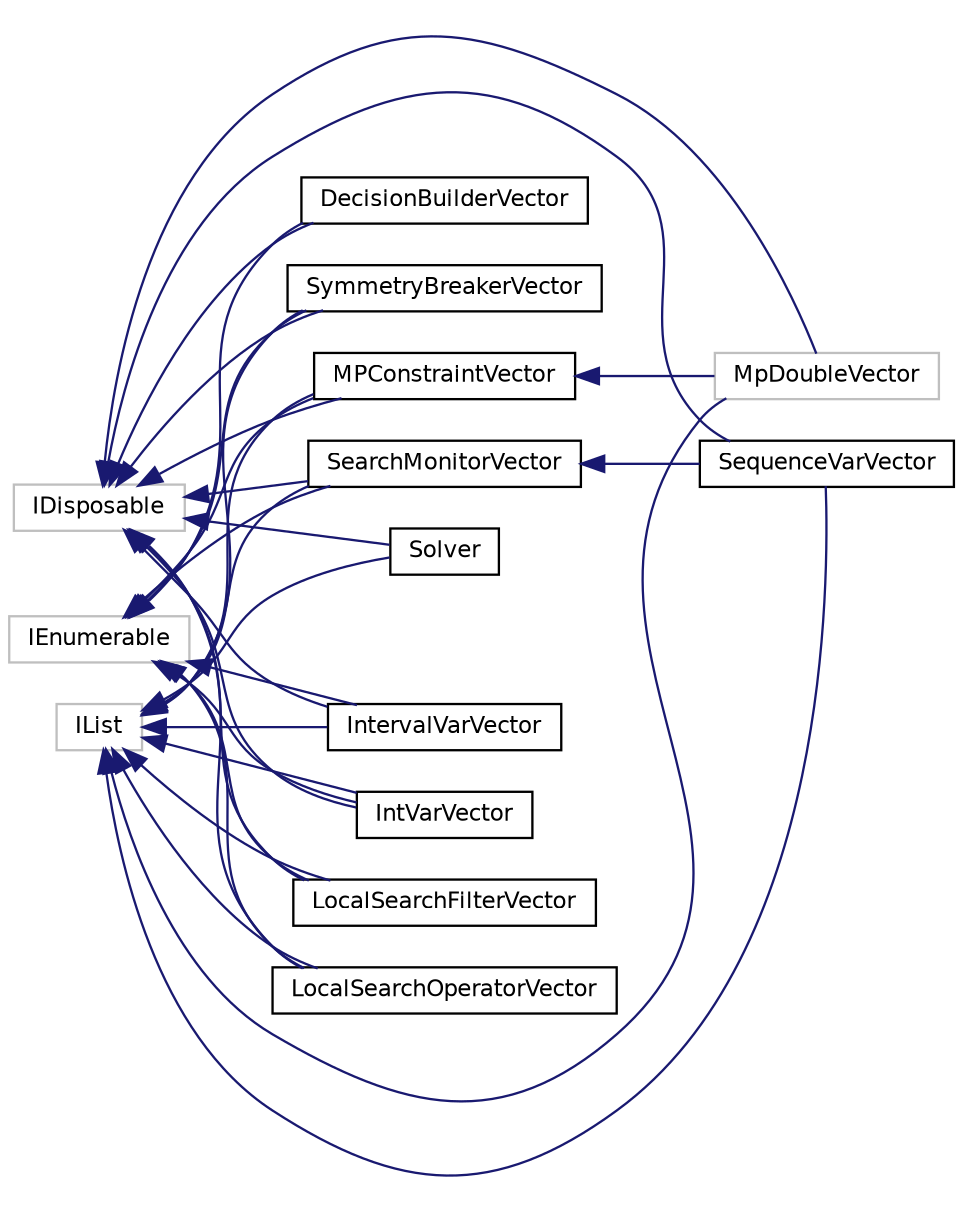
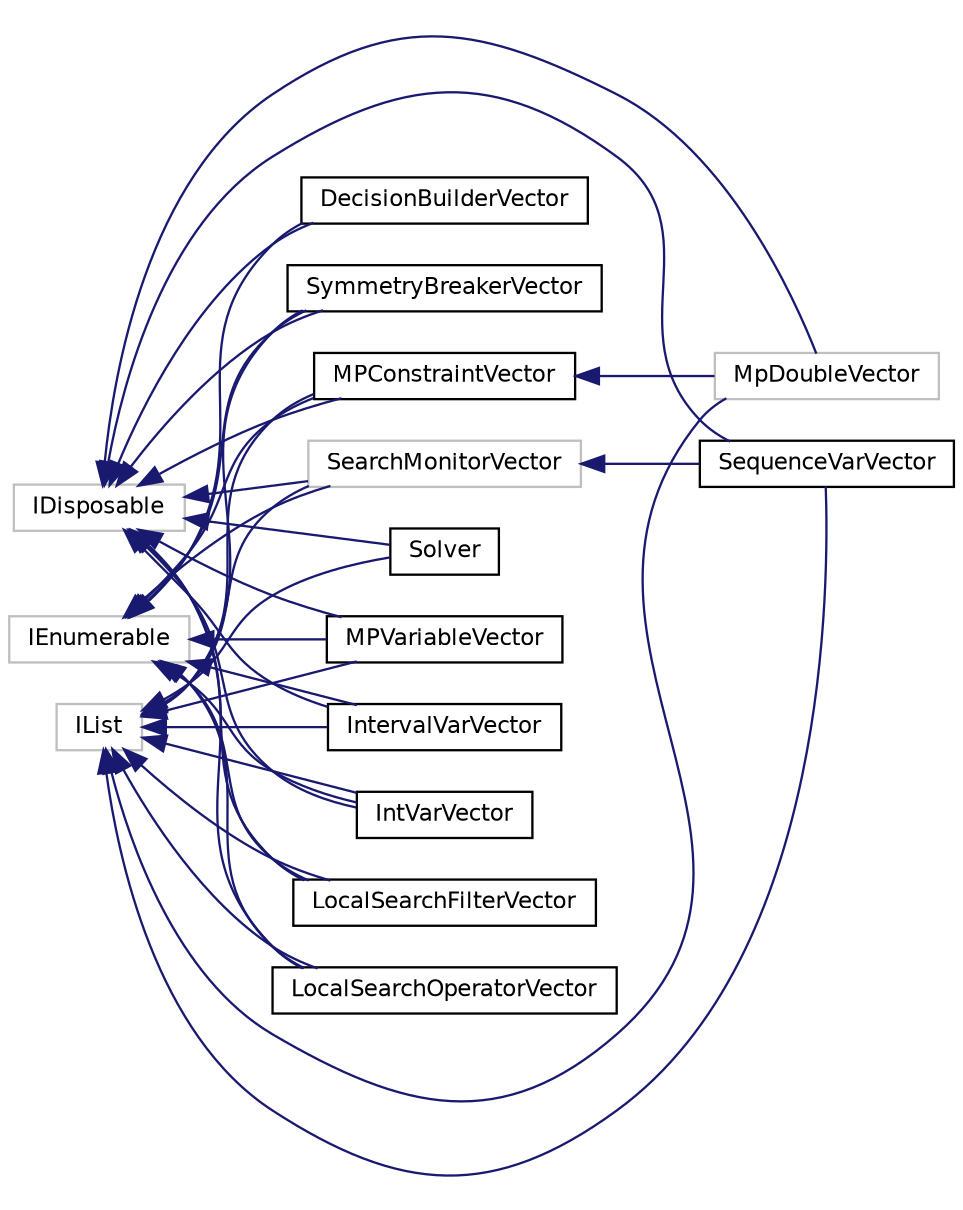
  digraph {
    rankdir=LR
    node [color=black fillcolor=white fontname=Helvetica fontsize=10 shape=record style=filled]
    edge [color=midnightblue dir=back fontname=Helvetica fontsize=10 labelfontname=Helvetica labelfontsize=10 style=solid]
    n1 [color=grey75 height=0.2 label=IDisposable width=0.4]
    n2 [height=0.2 label=DecisionBuilderVector width=0.4]
    n3 [height=0.2 label=IntervalVarVector width=0.4]
    n4 [height=0.2 label=IntVarVector width=0.4]
    n5 [height=0.2 label=LocalSearchFilterVector width=0.4]
    n6 [height=0.2 label=LocalSearchOperatorVector width=0.4]
-   n7 [height=0.2 label=SearchMonitorVector width=0.4]
+   n7 [color=grey75 height=0.2 label=SearchMonitorVector width=0.4]
    n8 [height=0.2 label=SequenceVarVector width=0.4]
    n9 [height=0.2 label=Solver width=0.4]
    n10 [height=0.2 label=SymmetryBreakerVector width=0.4]
    n11 [height=0.2 label=MPConstraintVector width=0.4]
    n12 [color=grey75 height=0.2 label=MpDoubleVector width=0.4]
+   n13 [height=0.2 label=MPVariableVector width=0.4]
    n14 [color=grey75 height=0.2 label=IEnumerable width=0.4]
    n15 [color=grey75 height=0.2 label=IList width=0.4]
    n1 -> n2
    n1 -> n3
    n1 -> n4
    n1 -> n5
    n1 -> n6
    n1 -> n7
    n1 -> n8
    n1 -> n9
    n1 -> n10
    n1 -> n11
    n1 -> n12
+   n1 -> n13
    n7 -> n8
    n11 -> n12
    n14 -> n2
    n14 -> n3
    n14 -> n4
    n14 -> n5
    n14 -> n6
    n14 -> n7
    n14 -> n10
    n14 -> n11
+   n14 -> n13
    n15 -> n3
    n15 -> n4
    n15 -> n5
    n15 -> n6
    n15 -> n7
    n15 -> n8
    n15 -> n9
    n15 -> n10
    n15 -> n11
    n15 -> n12
+   n15 -> n13
  }
